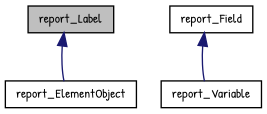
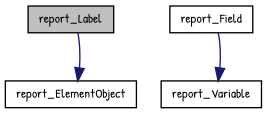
  digraph {
    fontname="Patrick Hand"
    node [color=black fillcolor=white fontname="Patrick Hand" fontsize=10 shape=record style=filled]
    edge [color=midnightblue dir=back fontname="Patrick Hand" fontsize=10 labelfontname=FreeSans labelfontsize=10 style=solid]
    n1 [fillcolor=grey75 fontcolor=black height=0.2 label=report_Label width=0.4]
    n2 [height=0.2 label=report_Field width=0.4]
    n3 [height=0.2 label=report_Variable width=0.4]
    n4 [height=0.2 label=report_ElementObject width=0.4]
-   n2 -> n3
-   n1 -> n4
+   n3 -> n2
+   n4 -> n1
  }
